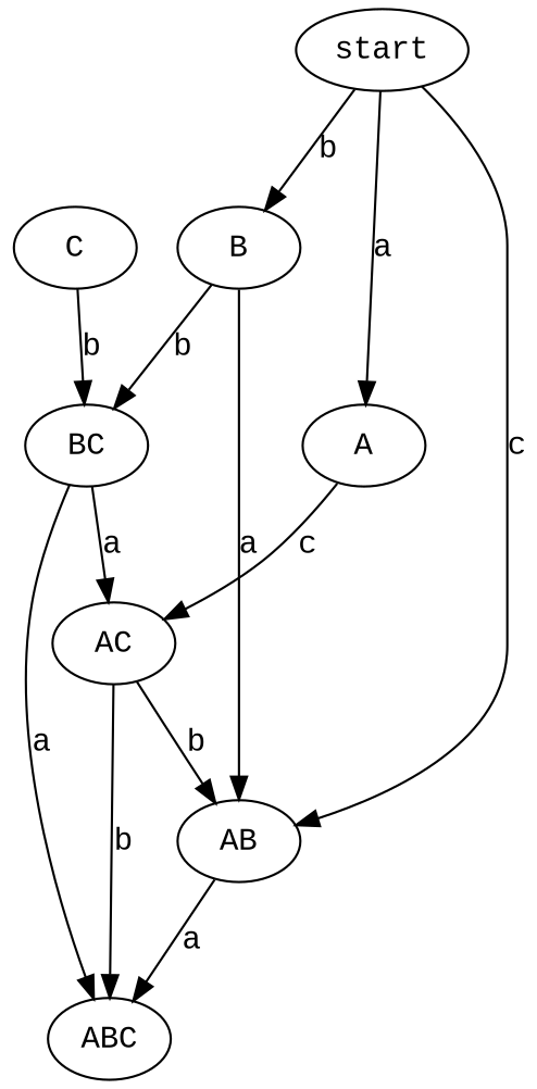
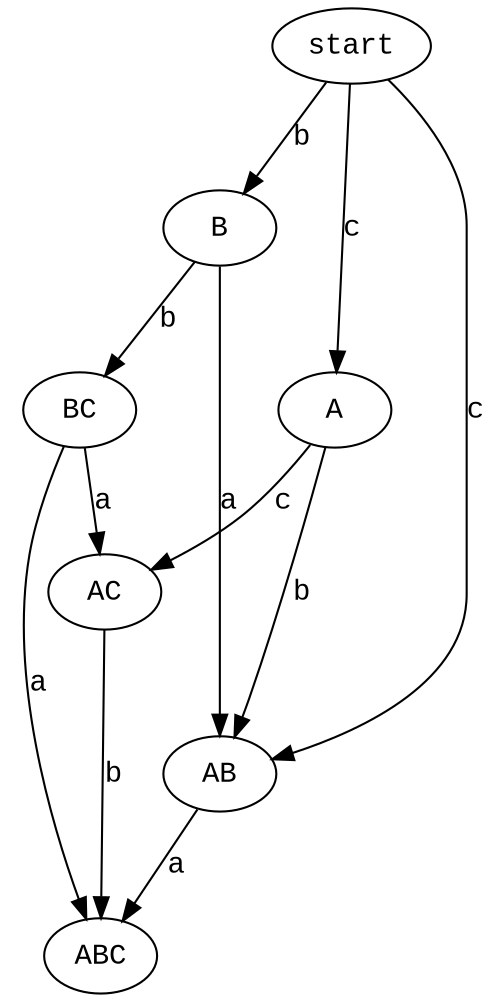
  digraph {
    fontname="Liberation Mono"
    node [fontname="Liberation Mono"]
    edge [fontname="Liberation Mono"]
    start
    A
    B
    AB
    AC
-   C
    BC
    ABC
-   start -> A [label=a]
+   start -> A [label=c]
    start -> B [label=b]
    start -> AB [label=c]
-   AC -> AB [label=b]
+   A -> AB [label=b]
    A -> AC [label=c]
    B -> AB [label=a]
    B -> BC [label=b]
    AB -> ABC [label=a]
    AC -> ABC [label=b]
-   C -> BC [label=b]
    BC -> AC [label=a]
    BC -> ABC [label=a]
  }
